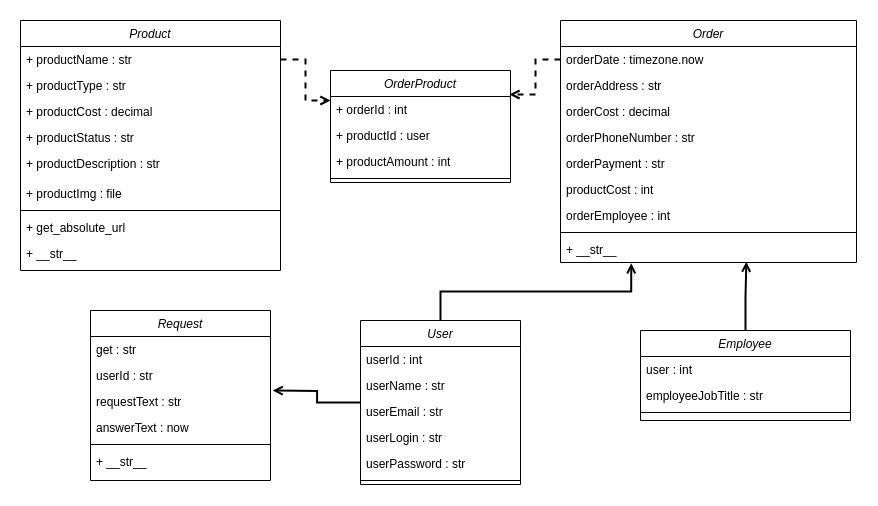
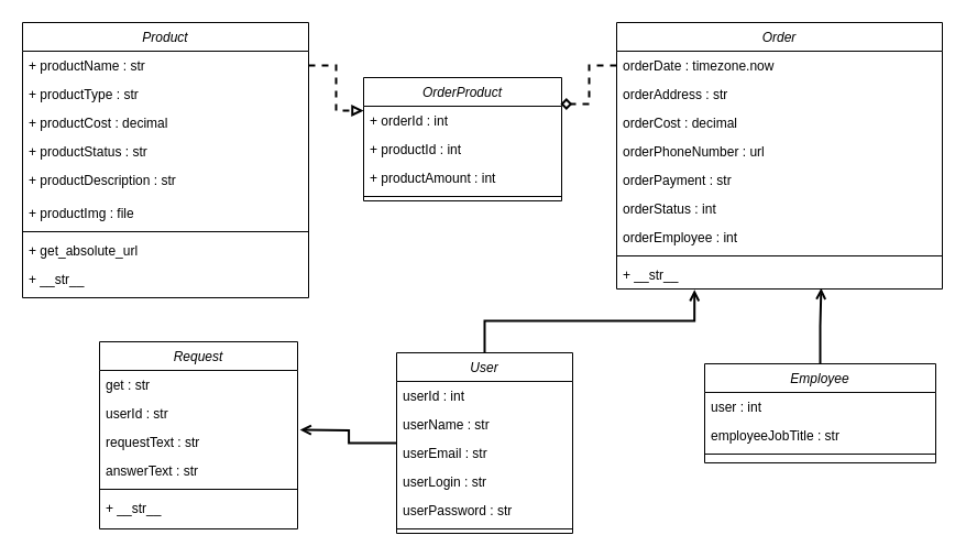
  <mxCell id="0" />
  <mxCell id="1" parent="0" />
  <mxCell id="2" value="User" style="swimlane;fontStyle=2;align=center;verticalAlign=top;childLayout=stackLayout;horizontal=1;startSize=26;horizontalStack=0;resizeParent=1;resizeLast=0;collapsible=1;marginBottom=0;rounded=0;shadow=0;strokeWidth=1;labelBackgroundColor=none;" parent="1" vertex="1"><mxGeometry x="360" y="320" width="160" height="164" as="geometry"><mxRectangle x="220" y="120" width="160" height="26" as="alternateBounds" /></mxGeometry></mxCell>
  <mxCell id="3" value="userId : int" style="text;align=left;verticalAlign=top;spacingLeft=4;spacingRight=4;overflow=hidden;rotatable=0;points=[[0,0.5],[1,0.5]];portConstraint=eastwest;labelBackgroundColor=none;" parent="2" vertex="1"><mxGeometry y="26" width="160" height="26" as="geometry" /></mxCell>
  <mxCell id="4" value="userName : str" style="text;align=left;verticalAlign=top;spacingLeft=4;spacingRight=4;overflow=hidden;rotatable=0;points=[[0,0.5],[1,0.5]];portConstraint=eastwest;rounded=0;shadow=0;html=0;labelBackgroundColor=none;" parent="2" vertex="1"><mxGeometry y="52" width="160" height="26" as="geometry" /></mxCell>
  <mxCell id="5" value="userEmail : str" style="text;align=left;verticalAlign=top;spacingLeft=4;spacingRight=4;overflow=hidden;rotatable=0;points=[[0,0.5],[1,0.5]];portConstraint=eastwest;rounded=0;shadow=0;html=0;labelBackgroundColor=none;" parent="2" vertex="1"><mxGeometry y="78" width="160" height="26" as="geometry" /></mxCell>
  <mxCell id="6" value="userLogin : str" style="text;align=left;verticalAlign=top;spacingLeft=4;spacingRight=4;overflow=hidden;rotatable=0;points=[[0,0.5],[1,0.5]];portConstraint=eastwest;rounded=0;shadow=0;html=0;labelBackgroundColor=none;" vertex="1" parent="2"><mxGeometry y="104" width="160" height="26" as="geometry" /></mxCell>
  <mxCell id="7" value="userPassword : str" style="text;align=left;verticalAlign=top;spacingLeft=4;spacingRight=4;overflow=hidden;rotatable=0;points=[[0,0.5],[1,0.5]];portConstraint=eastwest;rounded=0;shadow=0;html=0;labelBackgroundColor=none;" vertex="1" parent="2"><mxGeometry y="130" width="160" height="26" as="geometry" /></mxCell>
  <mxCell id="8" value="" style="line;html=1;strokeWidth=1;align=left;verticalAlign=middle;spacingTop=-1;spacingLeft=3;spacingRight=3;rotatable=0;labelPosition=right;points=[];portConstraint=eastwest;hachureGap=4;fontFamily=Architects Daughter;fontSource=https%3A%2F%2Ffonts.googleapis.com%2Fcss%3Ffamily%3DArchitects%2BDaughter;fontSize=20;" vertex="1" parent="2"><mxGeometry y="156" width="160" height="8" as="geometry" /></mxCell>
  <mxCell id="9" value="Order" style="swimlane;fontStyle=2;align=center;verticalAlign=top;childLayout=stackLayout;horizontal=1;startSize=26;horizontalStack=0;resizeParent=1;resizeLast=0;collapsible=1;marginBottom=0;rounded=0;shadow=0;strokeWidth=1;labelBackgroundColor=none;" vertex="1" parent="1"><mxGeometry x="560" y="20" width="296" height="242" as="geometry"><mxRectangle x="220" y="120" width="160" height="26" as="alternateBounds" /></mxGeometry></mxCell>
  <mxCell id="10" value="orderDate : timezone.now" style="text;align=left;verticalAlign=top;spacingLeft=4;spacingRight=4;overflow=hidden;rotatable=0;points=[[0,0.5],[1,0.5]];portConstraint=eastwest;rounded=0;shadow=0;html=0;labelBackgroundColor=none;" vertex="1" parent="9"><mxGeometry y="26" width="296" height="26" as="geometry" /></mxCell>
  <mxCell id="11" value="orderAddress : str" style="text;align=left;verticalAlign=top;spacingLeft=4;spacingRight=4;overflow=hidden;rotatable=0;points=[[0,0.5],[1,0.5]];portConstraint=eastwest;rounded=0;shadow=0;html=0;labelBackgroundColor=none;" vertex="1" parent="9"><mxGeometry y="52" width="296" height="26" as="geometry" /></mxCell>
  <mxCell id="12" value="orderCost : decimal" style="text;align=left;verticalAlign=top;spacingLeft=4;spacingRight=4;overflow=hidden;rotatable=0;points=[[0,0.5],[1,0.5]];portConstraint=eastwest;rounded=0;shadow=0;html=0;labelBackgroundColor=none;" vertex="1" parent="9"><mxGeometry y="78" width="296" height="26" as="geometry" /></mxCell>
- <mxCell id="13" value="orderPhoneNumber : str" style="text;align=left;verticalAlign=top;spacingLeft=4;spacingRight=4;overflow=hidden;rotatable=0;points=[[0,0.5],[1,0.5]];portConstraint=eastwest;rounded=0;shadow=0;html=0;labelBackgroundColor=none;" vertex="1" parent="9"><mxGeometry y="104" width="296" height="26" as="geometry" /></mxCell>
+ <mxCell id="13" value="orderPhoneNumber : url" style="text;align=left;verticalAlign=top;spacingLeft=4;spacingRight=4;overflow=hidden;rotatable=0;points=[[0,0.5],[1,0.5]];portConstraint=eastwest;rounded=0;shadow=0;html=0;labelBackgroundColor=none;" vertex="1" parent="9"><mxGeometry y="104" width="296" height="26" as="geometry" /></mxCell>
  <mxCell id="14" value="orderPayment : str" style="text;align=left;verticalAlign=top;spacingLeft=4;spacingRight=4;overflow=hidden;rotatable=0;points=[[0,0.5],[1,0.5]];portConstraint=eastwest;rounded=0;shadow=0;html=0;labelBackgroundColor=none;" vertex="1" parent="9"><mxGeometry y="130" width="296" height="26" as="geometry" /></mxCell>
- <mxCell id="15" value="productCost : int" style="text;align=left;verticalAlign=top;spacingLeft=4;spacingRight=4;overflow=hidden;rotatable=0;points=[[0,0.5],[1,0.5]];portConstraint=eastwest;rounded=0;shadow=0;html=0;labelBackgroundColor=none;" vertex="1" parent="9"><mxGeometry y="156" width="296" height="26" as="geometry" /></mxCell>
+ <mxCell id="15" value="orderStatus : int" style="text;align=left;verticalAlign=top;spacingLeft=4;spacingRight=4;overflow=hidden;rotatable=0;points=[[0,0.5],[1,0.5]];portConstraint=eastwest;rounded=0;shadow=0;html=0;labelBackgroundColor=none;" vertex="1" parent="9"><mxGeometry y="156" width="296" height="26" as="geometry" /></mxCell>
  <mxCell id="16" value="orderEmployee : int" style="text;align=left;verticalAlign=top;spacingLeft=4;spacingRight=4;overflow=hidden;rotatable=0;points=[[0,0.5],[1,0.5]];portConstraint=eastwest;rounded=0;shadow=0;html=0;labelBackgroundColor=none;" vertex="1" parent="9"><mxGeometry y="182" width="296" height="26" as="geometry" /></mxCell>
  <mxCell id="17" value="" style="line;html=1;strokeWidth=1;align=left;verticalAlign=middle;spacingTop=-1;spacingLeft=3;spacingRight=3;rotatable=0;labelPosition=right;points=[];portConstraint=eastwest;hachureGap=4;fontFamily=Architects Daughter;fontSource=https%3A%2F%2Ffonts.googleapis.com%2Fcss%3Ffamily%3DArchitects%2BDaughter;fontSize=20;" vertex="1" parent="9"><mxGeometry y="208" width="296" height="8" as="geometry" /></mxCell>
  <mxCell id="18" value="+ __str__" style="text;align=left;verticalAlign=top;spacingLeft=4;spacingRight=4;overflow=hidden;rotatable=0;points=[[0,0.5],[1,0.5]];portConstraint=eastwest;rounded=0;shadow=0;html=0;labelBackgroundColor=none;" vertex="1" parent="9"><mxGeometry y="216" width="296" height="26" as="geometry" /></mxCell>
  <mxCell id="19" value="OrderProduct" style="swimlane;fontStyle=2;align=center;verticalAlign=top;childLayout=stackLayout;horizontal=1;startSize=26;horizontalStack=0;resizeParent=1;resizeLast=0;collapsible=1;marginBottom=0;rounded=0;shadow=0;strokeWidth=1;labelBackgroundColor=none;" vertex="1" parent="1"><mxGeometry x="330" y="70" width="180" height="112" as="geometry"><mxRectangle x="220" y="120" width="160" height="26" as="alternateBounds" /></mxGeometry></mxCell>
  <mxCell id="20" value="+ orderId : int" style="text;align=left;verticalAlign=top;spacingLeft=4;spacingRight=4;overflow=hidden;rotatable=0;points=[[0,0.5],[1,0.5]];portConstraint=eastwest;labelBackgroundColor=none;" vertex="1" parent="19"><mxGeometry y="26" width="180" height="26" as="geometry" /></mxCell>
- <mxCell id="21" value="+ productId : user" style="text;align=left;verticalAlign=top;spacingLeft=4;spacingRight=4;overflow=hidden;rotatable=0;points=[[0,0.5],[1,0.5]];portConstraint=eastwest;rounded=0;shadow=0;html=0;labelBackgroundColor=none;" vertex="1" parent="19"><mxGeometry y="52" width="180" height="26" as="geometry" /></mxCell>
+ <mxCell id="21" value="+ productId : int" style="text;align=left;verticalAlign=top;spacingLeft=4;spacingRight=4;overflow=hidden;rotatable=0;points=[[0,0.5],[1,0.5]];portConstraint=eastwest;rounded=0;shadow=0;html=0;labelBackgroundColor=none;" vertex="1" parent="19"><mxGeometry y="52" width="180" height="26" as="geometry" /></mxCell>
  <mxCell id="22" value="+ productAmount : int" style="text;align=left;verticalAlign=top;spacingLeft=4;spacingRight=4;overflow=hidden;rotatable=0;points=[[0,0.5],[1,0.5]];portConstraint=eastwest;rounded=0;shadow=0;html=0;labelBackgroundColor=none;" vertex="1" parent="19"><mxGeometry y="78" width="180" height="26" as="geometry" /></mxCell>
  <mxCell id="23" value="" style="line;html=1;strokeWidth=1;align=left;verticalAlign=middle;spacingTop=-1;spacingLeft=3;spacingRight=3;rotatable=0;labelPosition=right;points=[];portConstraint=eastwest;hachureGap=4;fontFamily=Architects Daughter;fontSource=https%3A%2F%2Ffonts.googleapis.com%2Fcss%3Ffamily%3DArchitects%2BDaughter;fontSize=20;" vertex="1" parent="19"><mxGeometry y="104" width="180" height="8" as="geometry" /></mxCell>
  <mxCell id="24" value="Product" style="swimlane;fontStyle=2;align=center;verticalAlign=top;childLayout=stackLayout;horizontal=1;startSize=26;horizontalStack=0;resizeParent=1;resizeLast=0;collapsible=1;marginBottom=0;rounded=0;shadow=0;strokeWidth=1;labelBackgroundColor=none;" vertex="1" parent="1"><mxGeometry x="20" y="20" width="260" height="250" as="geometry"><mxRectangle x="220" y="120" width="160" height="26" as="alternateBounds" /></mxGeometry></mxCell>
  <mxCell id="25" value="+ productName : str" style="text;align=left;verticalAlign=top;spacingLeft=4;spacingRight=4;overflow=hidden;rotatable=0;points=[[0,0.5],[1,0.5]];portConstraint=eastwest;rounded=0;shadow=0;html=0;labelBackgroundColor=none;" vertex="1" parent="24"><mxGeometry y="26" width="260" height="26" as="geometry" /></mxCell>
  <mxCell id="26" value="+ productType : str" style="text;align=left;verticalAlign=top;spacingLeft=4;spacingRight=4;overflow=hidden;rotatable=0;points=[[0,0.5],[1,0.5]];portConstraint=eastwest;rounded=0;shadow=0;html=0;labelBackgroundColor=none;" vertex="1" parent="24"><mxGeometry y="52" width="260" height="26" as="geometry" /></mxCell>
  <mxCell id="27" value="+ productCost : decimal" style="text;align=left;verticalAlign=top;spacingLeft=4;spacingRight=4;overflow=hidden;rotatable=0;points=[[0,0.5],[1,0.5]];portConstraint=eastwest;rounded=0;shadow=0;html=0;labelBackgroundColor=none;" vertex="1" parent="24"><mxGeometry y="78" width="260" height="26" as="geometry" /></mxCell>
  <mxCell id="28" value="+ productStatus : str" style="text;align=left;verticalAlign=top;spacingLeft=4;spacingRight=4;overflow=hidden;rotatable=0;points=[[0,0.5],[1,0.5]];portConstraint=eastwest;rounded=0;shadow=0;html=0;labelBackgroundColor=none;" vertex="1" parent="24"><mxGeometry y="104" width="260" height="26" as="geometry" /></mxCell>
  <mxCell id="29" value="+ productDescription : str" style="text;align=left;verticalAlign=top;spacingLeft=4;spacingRight=4;overflow=hidden;rotatable=0;points=[[0,0.5],[1,0.5]];portConstraint=eastwest;rounded=0;shadow=0;html=0;labelBackgroundColor=none;" vertex="1" parent="24"><mxGeometry y="130" width="260" height="30" as="geometry" /></mxCell>
  <mxCell id="30" value="+ productImg : file" style="text;align=left;verticalAlign=top;spacingLeft=4;spacingRight=4;overflow=hidden;rotatable=0;points=[[0,0.5],[1,0.5]];portConstraint=eastwest;rounded=0;shadow=0;html=0;labelBackgroundColor=none;" vertex="1" parent="24"><mxGeometry y="160" width="260" height="26" as="geometry" /></mxCell>
  <mxCell id="31" value="" style="line;html=1;strokeWidth=1;align=left;verticalAlign=middle;spacingTop=-1;spacingLeft=3;spacingRight=3;rotatable=0;labelPosition=right;points=[];portConstraint=eastwest;hachureGap=4;fontFamily=Architects Daughter;fontSource=https%3A%2F%2Ffonts.googleapis.com%2Fcss%3Ffamily%3DArchitects%2BDaughter;fontSize=20;" vertex="1" parent="24"><mxGeometry y="186" width="260" height="8" as="geometry" /></mxCell>
  <mxCell id="32" value="+ get_absolute_url" style="text;align=left;verticalAlign=top;spacingLeft=4;spacingRight=4;overflow=hidden;rotatable=0;points=[[0,0.5],[1,0.5]];portConstraint=eastwest;rounded=0;shadow=0;html=0;labelBackgroundColor=none;" vertex="1" parent="24"><mxGeometry y="194" width="260" height="26" as="geometry" /></mxCell>
  <mxCell id="33" value="+ __str__" style="text;align=left;verticalAlign=top;spacingLeft=4;spacingRight=4;overflow=hidden;rotatable=0;points=[[0,0.5],[1,0.5]];portConstraint=eastwest;rounded=0;shadow=0;html=0;labelBackgroundColor=none;" vertex="1" parent="24"><mxGeometry y="220" width="260" height="26" as="geometry" /></mxCell>
  <mxCell id="34" value="Employee" style="swimlane;fontStyle=2;align=center;verticalAlign=top;childLayout=stackLayout;horizontal=1;startSize=26;horizontalStack=0;resizeParent=1;resizeLast=0;collapsible=1;marginBottom=0;rounded=0;shadow=0;strokeWidth=1;labelBackgroundColor=none;" vertex="1" parent="1"><mxGeometry x="640" y="330" width="210" height="90" as="geometry"><mxRectangle x="220" y="120" width="160" height="26" as="alternateBounds" /></mxGeometry></mxCell>
  <mxCell id="35" value="user : int" style="text;align=left;verticalAlign=top;spacingLeft=4;spacingRight=4;overflow=hidden;rotatable=0;points=[[0,0.5],[1,0.5]];portConstraint=eastwest;rounded=0;shadow=0;html=0;labelBackgroundColor=none;" vertex="1" parent="34"><mxGeometry y="26" width="210" height="26" as="geometry" /></mxCell>
  <mxCell id="36" value="employeeJobTitle : str" style="text;align=left;verticalAlign=top;spacingLeft=4;spacingRight=4;overflow=hidden;rotatable=0;points=[[0,0.5],[1,0.5]];portConstraint=eastwest;rounded=0;shadow=0;html=0;labelBackgroundColor=none;" vertex="1" parent="34"><mxGeometry y="52" width="210" height="26" as="geometry" /></mxCell>
  <mxCell id="37" value="" style="line;html=1;strokeWidth=1;align=left;verticalAlign=middle;spacingTop=-1;spacingLeft=3;spacingRight=3;rotatable=0;labelPosition=right;points=[];portConstraint=eastwest;hachureGap=4;fontFamily=Architects Daughter;fontSource=https%3A%2F%2Ffonts.googleapis.com%2Fcss%3Ffamily%3DArchitects%2BDaughter;fontSize=20;" vertex="1" parent="34"><mxGeometry y="78" width="210" height="8" as="geometry" /></mxCell>
  <mxCell id="38" value="Request" style="swimlane;fontStyle=2;align=center;verticalAlign=top;childLayout=stackLayout;horizontal=1;startSize=26;horizontalStack=0;resizeParent=1;resizeLast=0;collapsible=1;marginBottom=0;rounded=0;shadow=0;strokeWidth=1;labelBackgroundColor=none;" vertex="1" parent="1"><mxGeometry x="90" y="310" width="180" height="170" as="geometry"><mxRectangle x="220" y="120" width="160" height="26" as="alternateBounds" /></mxGeometry></mxCell>
  <mxCell id="39" value="get : str" style="text;align=left;verticalAlign=top;spacingLeft=4;spacingRight=4;overflow=hidden;rotatable=0;points=[[0,0.5],[1,0.5]];portConstraint=eastwest;labelBackgroundColor=none;" vertex="1" parent="38"><mxGeometry y="26" width="180" height="26" as="geometry" /></mxCell>
  <mxCell id="40" value="userId : str" style="text;align=left;verticalAlign=top;spacingLeft=4;spacingRight=4;overflow=hidden;rotatable=0;points=[[0,0.5],[1,0.5]];portConstraint=eastwest;rounded=0;shadow=0;html=0;labelBackgroundColor=none;" vertex="1" parent="38"><mxGeometry y="52" width="180" height="26" as="geometry" /></mxCell>
  <mxCell id="41" value="requestText : str" style="text;align=left;verticalAlign=top;spacingLeft=4;spacingRight=4;overflow=hidden;rotatable=0;points=[[0,0.5],[1,0.5]];portConstraint=eastwest;rounded=0;shadow=0;html=0;labelBackgroundColor=none;" vertex="1" parent="38"><mxGeometry y="78" width="180" height="26" as="geometry" /></mxCell>
- <mxCell id="42" value="answerText : now" style="text;align=left;verticalAlign=top;spacingLeft=4;spacingRight=4;overflow=hidden;rotatable=0;points=[[0,0.5],[1,0.5]];portConstraint=eastwest;rounded=0;shadow=0;html=0;labelBackgroundColor=none;" vertex="1" parent="38"><mxGeometry y="104" width="180" height="26" as="geometry" /></mxCell>
+ <mxCell id="42" value="answerText : str" style="text;align=left;verticalAlign=top;spacingLeft=4;spacingRight=4;overflow=hidden;rotatable=0;points=[[0,0.5],[1,0.5]];portConstraint=eastwest;rounded=0;shadow=0;html=0;labelBackgroundColor=none;" vertex="1" parent="38"><mxGeometry y="104" width="180" height="26" as="geometry" /></mxCell>
  <mxCell id="43" value="" style="line;html=1;strokeWidth=1;align=left;verticalAlign=middle;spacingTop=-1;spacingLeft=3;spacingRight=3;rotatable=0;labelPosition=right;points=[];portConstraint=eastwest;hachureGap=4;fontFamily=Architects Daughter;fontSource=https%3A%2F%2Ffonts.googleapis.com%2Fcss%3Ffamily%3DArchitects%2BDaughter;fontSize=20;" vertex="1" parent="38"><mxGeometry y="130" width="180" height="8" as="geometry" /></mxCell>
  <mxCell id="44" value="+ __str__" style="text;align=left;verticalAlign=top;spacingLeft=4;spacingRight=4;overflow=hidden;rotatable=0;points=[[0,0.5],[1,0.5]];portConstraint=eastwest;rounded=0;shadow=0;html=0;labelBackgroundColor=none;" vertex="1" parent="38"><mxGeometry y="138" width="180" height="26" as="geometry" /></mxCell>
- <mxCell id="45" style="edgeStyle=orthogonalEdgeStyle;rounded=0;hachureGap=4;orthogonalLoop=1;jettySize=auto;html=1;entryX=0.994;entryY=-0.077;entryDx=0;entryDy=0;entryPerimeter=0;fontFamily=Architects Daughter;fontSource=https%3A%2F%2Ffonts.googleapis.com%2Fcss%3Ffamily%3DArchitects%2BDaughter;fontSize=16;strokeColor=default;endArrow=open;endFill=0;strokeWidth=2;dashed=1;" edge="1" parent="1" source="10" target="20"><mxGeometry relative="1" as="geometry" /></mxCell>
- <mxCell id="46" style="edgeStyle=orthogonalEdgeStyle;rounded=0;hachureGap=4;orthogonalLoop=1;jettySize=auto;html=1;entryX=0;entryY=0.154;entryDx=0;entryDy=0;entryPerimeter=0;fontFamily=Architects Daughter;fontSource=https%3A%2F%2Ffonts.googleapis.com%2Fcss%3Ffamily%3DArchitects%2BDaughter;fontSize=16;dashed=1;strokeWidth=2;endArrow=open;endFill=0;" edge="1" parent="1" source="25" target="20"><mxGeometry relative="1" as="geometry" /></mxCell>
+ <mxCell id="45" style="edgeStyle=orthogonalEdgeStyle;rounded=0;hachureGap=4;orthogonalLoop=1;jettySize=auto;html=1;entryX=0.994;entryY=-0.077;entryDx=0;entryDy=0;entryPerimeter=0;fontFamily=Architects Daughter;fontSource=https%3A%2F%2Ffonts.googleapis.com%2Fcss%3Ffamily%3DArchitects%2BDaughter;fontSize=16;strokeColor=default;endArrow=diamond;endFill=0;strokeWidth=2;dashed=1;" edge="1" parent="1" source="10" target="20"><mxGeometry relative="1" as="geometry" /></mxCell>
+ <mxCell id="46" style="edgeStyle=orthogonalEdgeStyle;rounded=0;hachureGap=4;orthogonalLoop=1;jettySize=auto;html=1;entryX=0;entryY=0.154;entryDx=0;entryDy=0;entryPerimeter=0;fontFamily=Architects Daughter;fontSource=https%3A%2F%2Ffonts.googleapis.com%2Fcss%3Ffamily%3DArchitects%2BDaughter;fontSize=16;dashed=1;strokeWidth=2;endArrow=block;endFill=0;" edge="1" parent="1" source="25" target="20"><mxGeometry relative="1" as="geometry" /></mxCell>
  <mxCell id="47" style="edgeStyle=orthogonalEdgeStyle;rounded=0;hachureGap=4;orthogonalLoop=1;jettySize=auto;html=1;entryX=0.239;entryY=1.031;entryDx=0;entryDy=0;entryPerimeter=0;fontFamily=Architects Daughter;fontSource=https%3A%2F%2Ffonts.googleapis.com%2Fcss%3Ffamily%3DArchitects%2BDaughter;fontSize=16;endArrow=open;endFill=0;strokeWidth=2;" edge="1" parent="1" source="2" target="18"><mxGeometry relative="1" as="geometry" /></mxCell>
  <mxCell id="48" style="edgeStyle=orthogonalEdgeStyle;rounded=0;hachureGap=4;orthogonalLoop=1;jettySize=auto;html=1;fontFamily=Architects Daughter;fontSource=https%3A%2F%2Ffonts.googleapis.com%2Fcss%3Ffamily%3DArchitects%2BDaughter;fontSize=16;endArrow=open;endFill=0;entryX=0.628;entryY=0.969;entryDx=0;entryDy=0;entryPerimeter=0;strokeWidth=2;" edge="1" parent="1" source="34" target="18"><mxGeometry relative="1" as="geometry"><mxPoint x="745" y="270" as="targetPoint" /></mxGeometry></mxCell>
  <mxCell id="49" style="edgeStyle=orthogonalEdgeStyle;rounded=0;hachureGap=4;orthogonalLoop=1;jettySize=auto;html=1;entryX=1.012;entryY=0.077;entryDx=0;entryDy=0;entryPerimeter=0;fontFamily=Architects Daughter;fontSource=https%3A%2F%2Ffonts.googleapis.com%2Fcss%3Ffamily%3DArchitects%2BDaughter;fontSize=16;endArrow=open;endFill=0;strokeWidth=2;" edge="1" parent="1" source="2"><mxGeometry relative="1" as="geometry"><mxPoint x="272.16" y="390.002" as="targetPoint" /></mxGeometry></mxCell>
